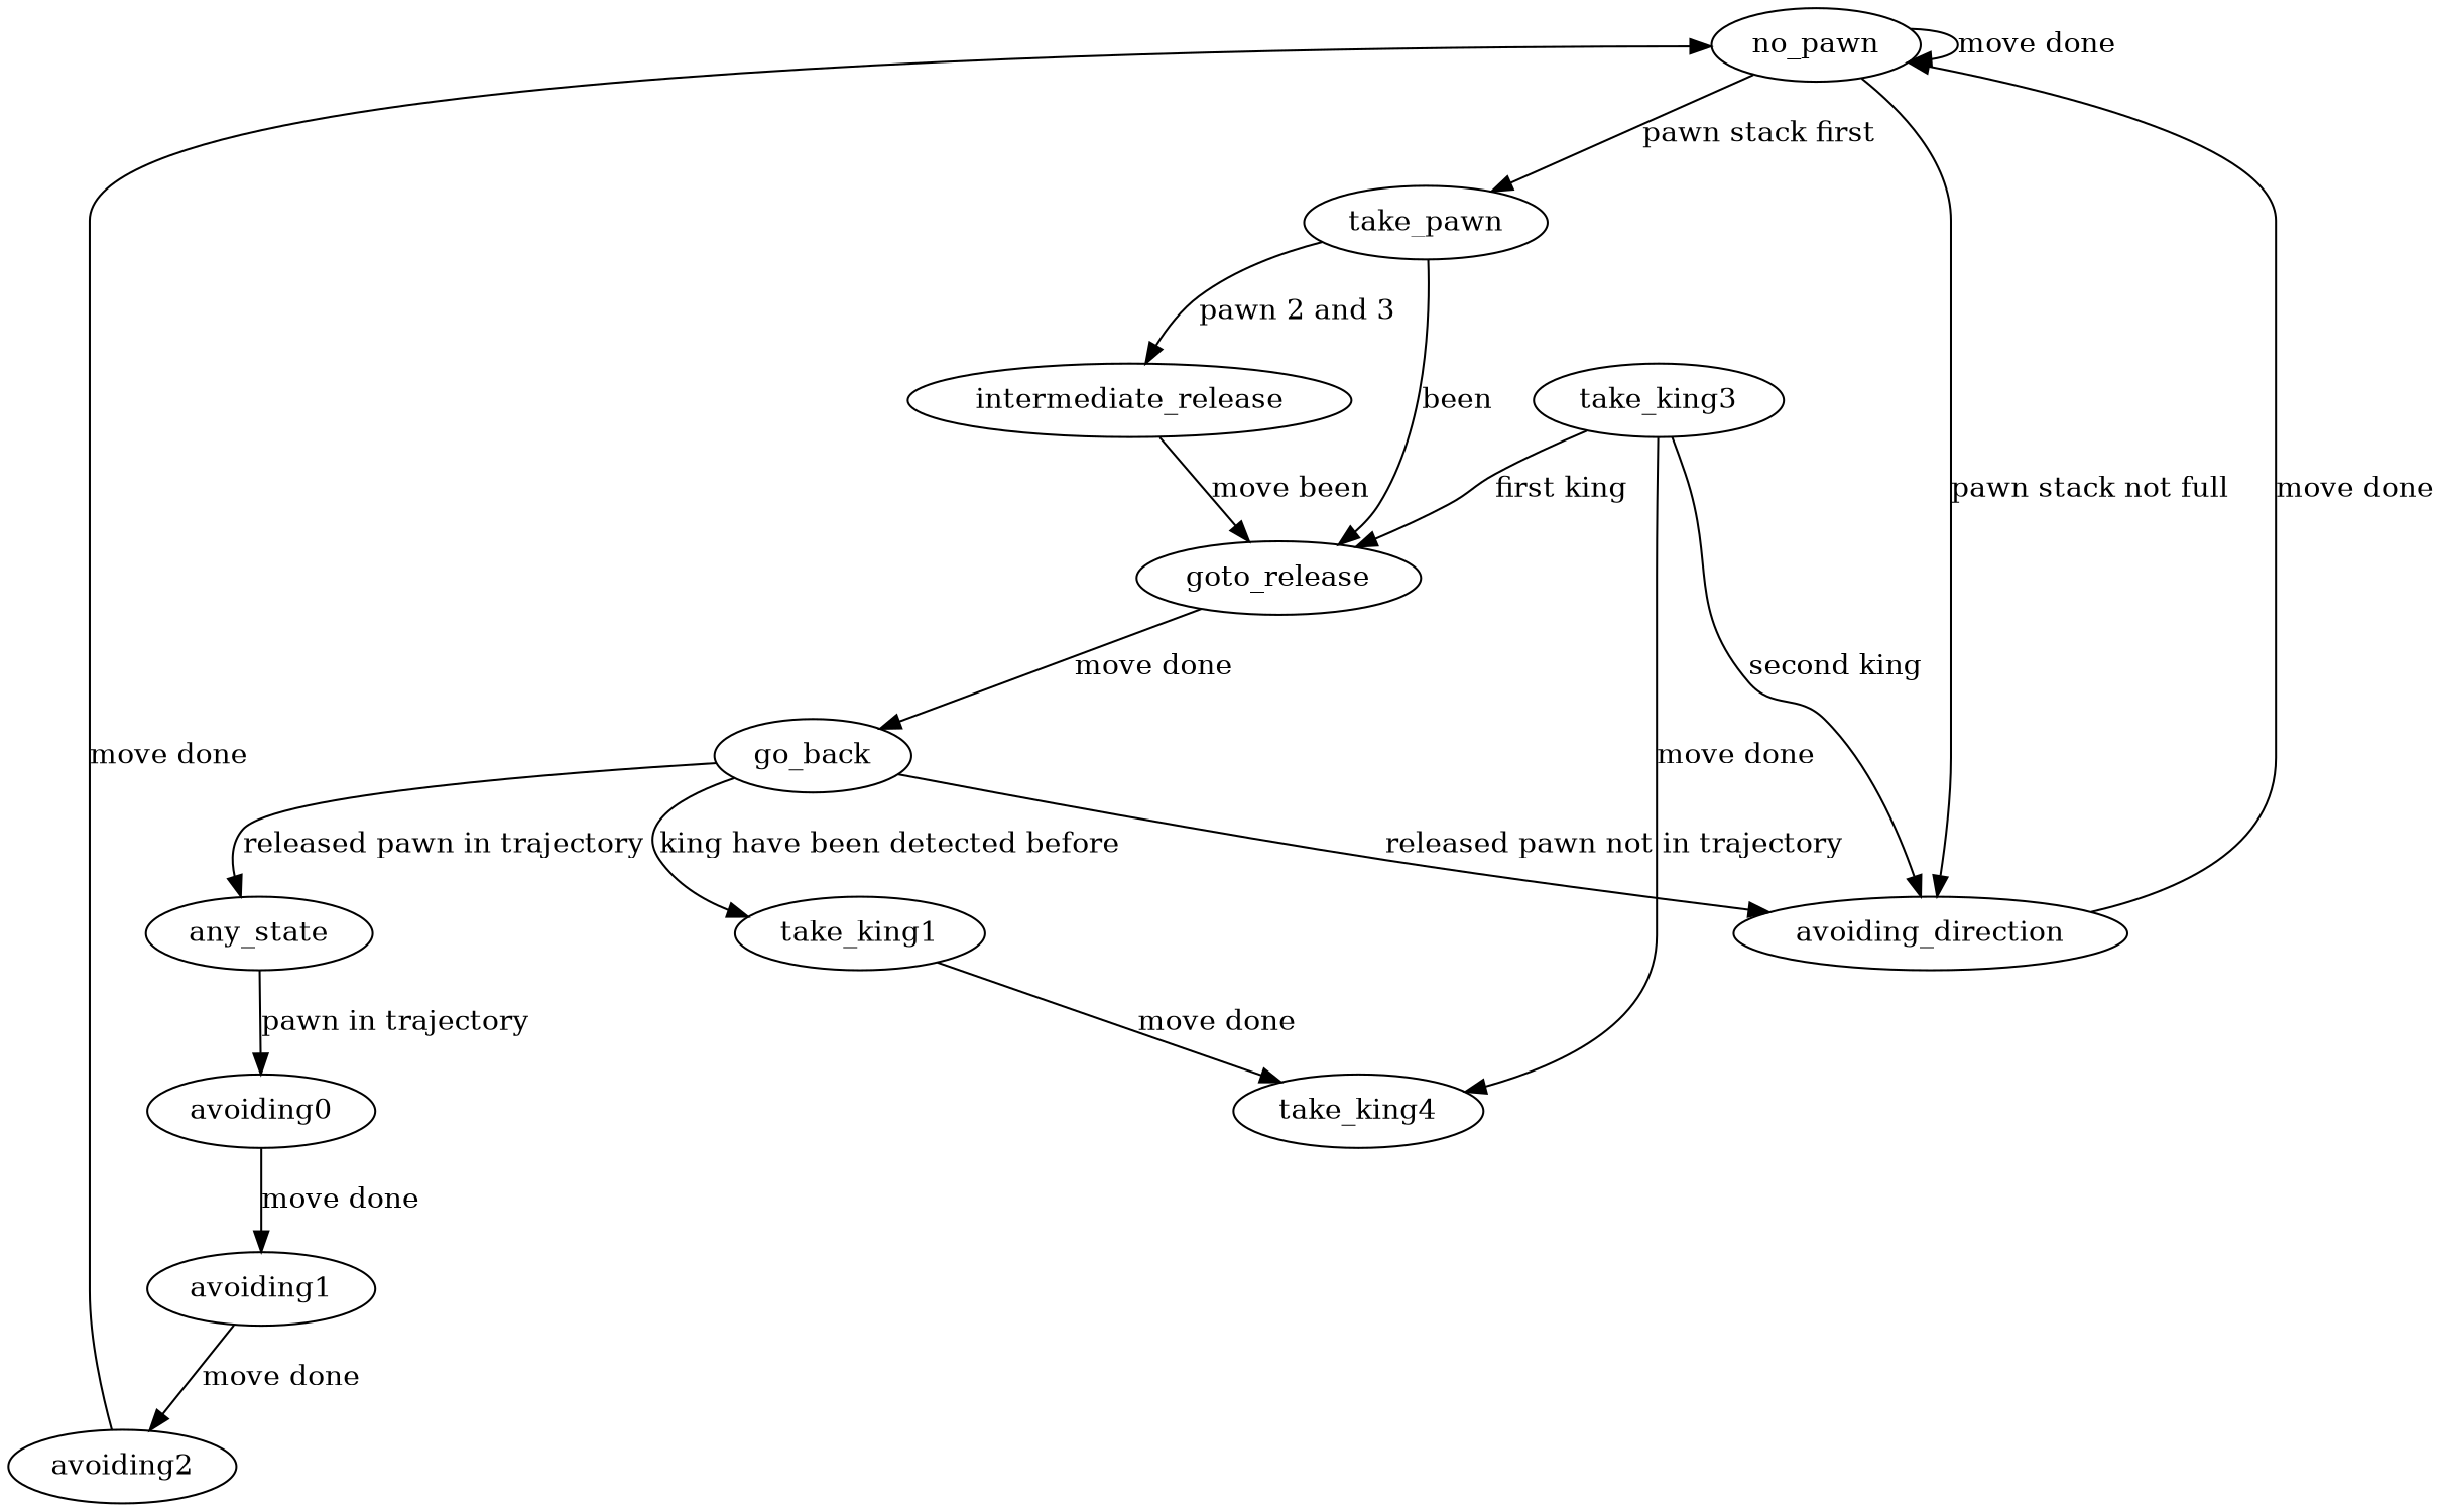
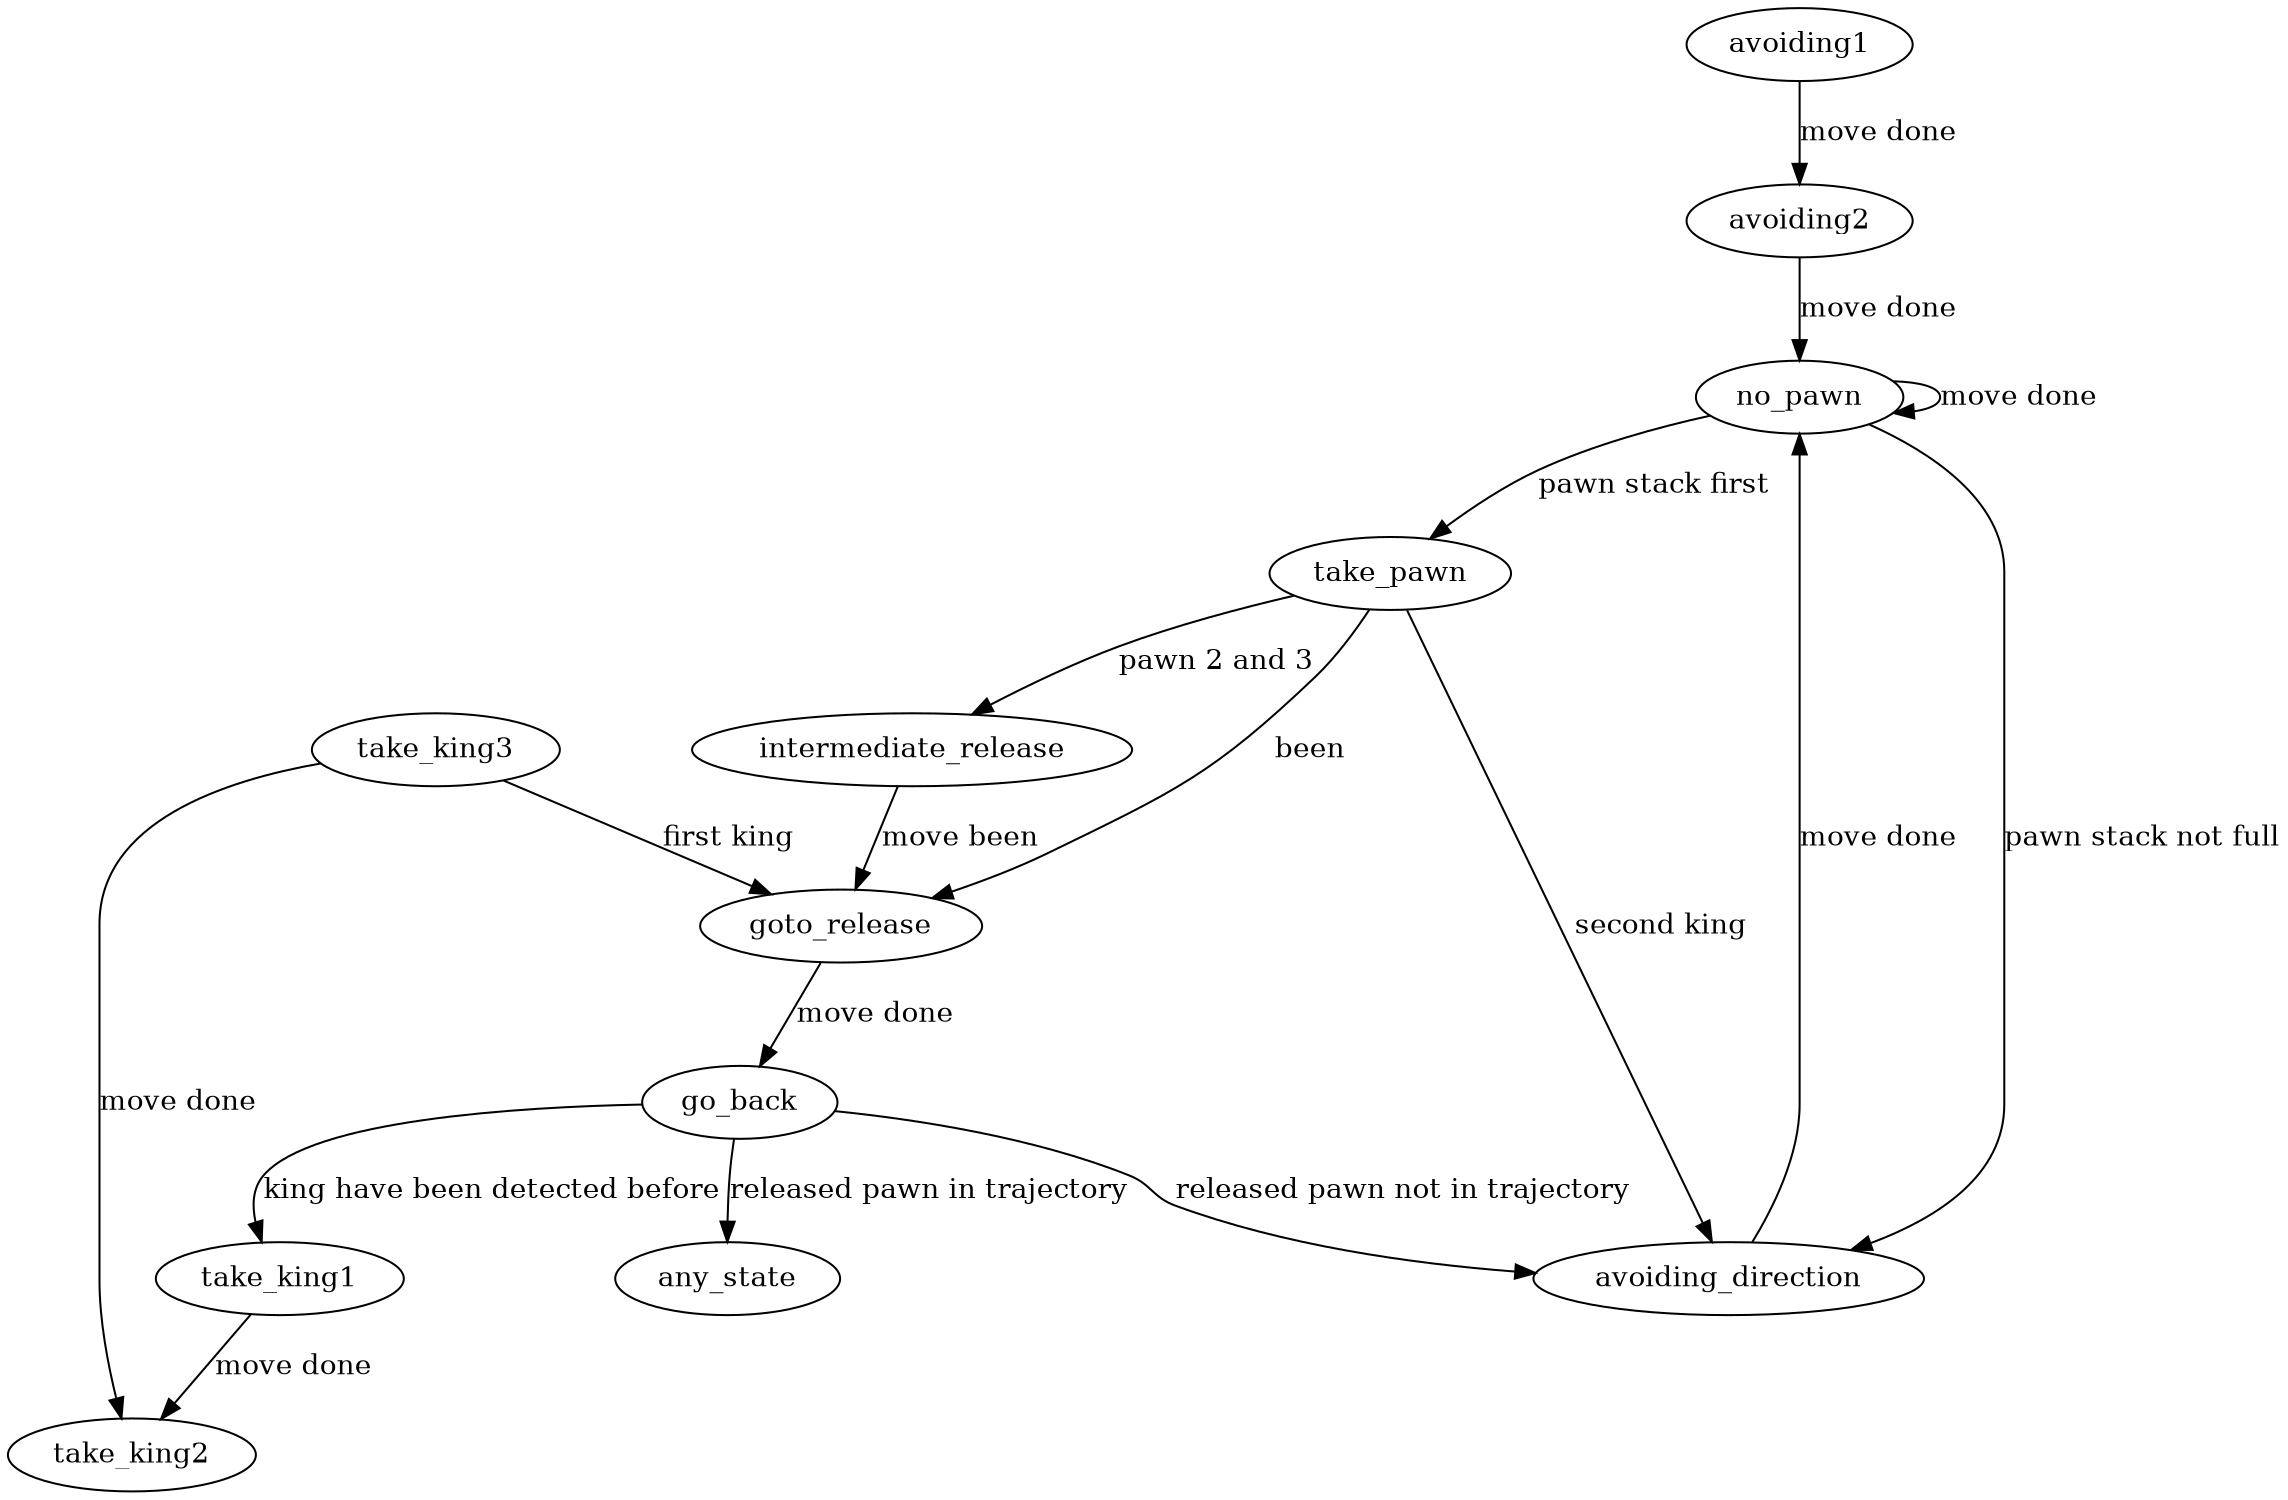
  digraph {
    no_pawn
    take_pawn
    n3 [label=avoiding_direction]
    goto_release
    intermediate_release
    any_state
-   avoiding0
    avoiding1
    go_back
    take_king1
    avoiding2
-   take_king2 [label=take_king4]
+   take_king2
    take_king3
    no_pawn -> no_pawn [label="move done"]
    no_pawn -> take_pawn [label="pawn stack first"]
    no_pawn -> n3 [label="pawn stack not full"]
    take_pawn -> goto_release [label=been]
    take_pawn -> intermediate_release [label="pawn 2 and 3"]
    n3 -> no_pawn [label="move done"]
    goto_release -> go_back [label="move done"]
    intermediate_release -> goto_release [label="move been"]
-   any_state -> avoiding0 [label="pawn in trajectory"]
-   avoiding0 -> avoiding1 [label="move done"]
    avoiding1 -> avoiding2 [label="move done"]
    go_back -> n3 [label="released pawn not in trajectory"]
    go_back -> any_state [label="released pawn in trajectory"]
    go_back -> take_king1 [label="king have been detected before"]
    take_king1 -> take_king2 [label="move done"]
    avoiding2 -> no_pawn [label="move done"]
-   take_king3 -> n3 [label="second king"]
+   take_pawn -> n3 [label="second king"]
    take_king3 -> goto_release [label="first king"]
    take_king3 -> take_king2 [label="move done"]
  }
